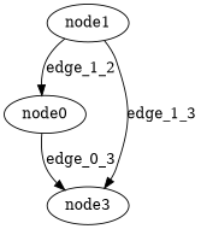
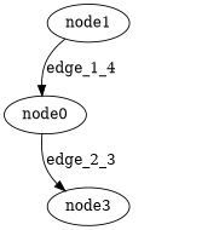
  digraph {
    n1 [label=node0]
    node1
    node3
-   n1 -> node3 [label=edge_0_3]
-   node1 -> n1 [label=edge_1_2]
-   node1 -> node3 [label=edge_1_3]
+   n1 -> node3 [label=edge_2_3]
+   node1 -> n1 [label=edge_1_4]
  }
